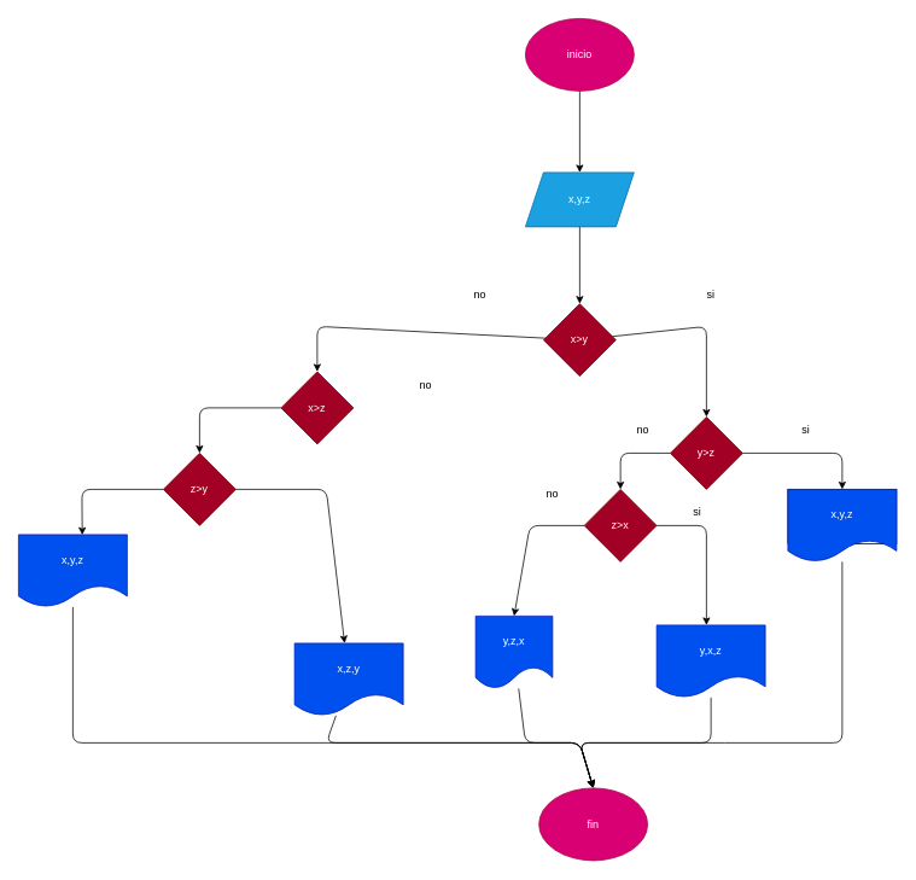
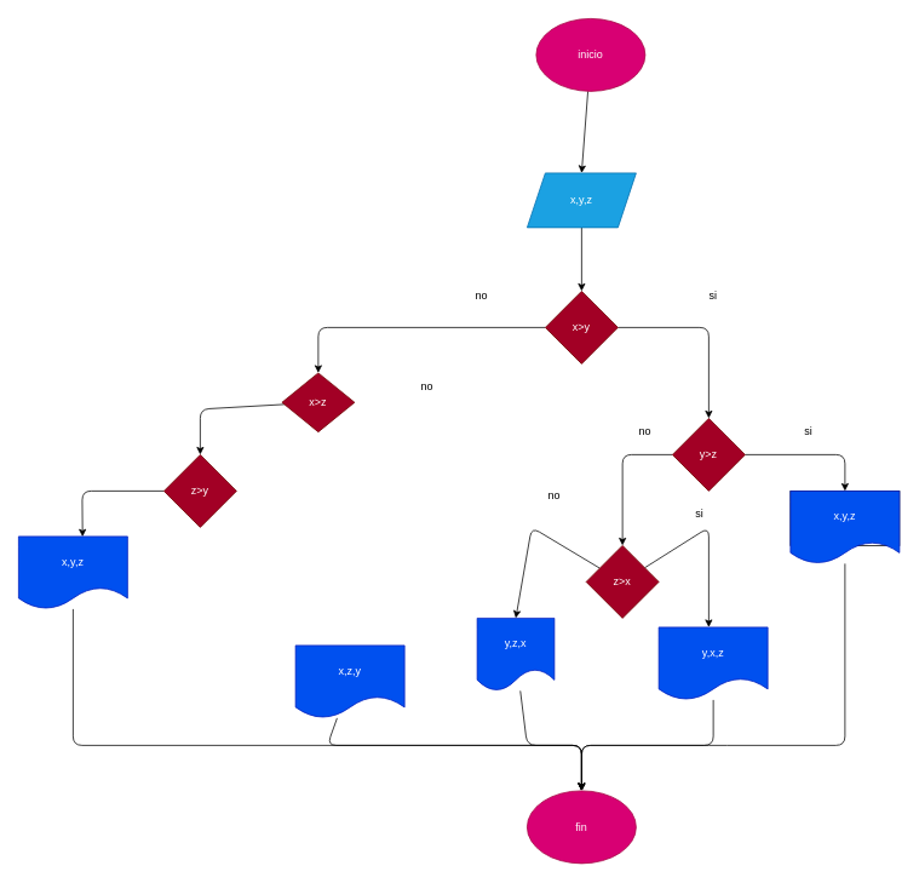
  <mxCell id="0" />
  <mxCell id="1" parent="0" />
  <mxCell id="2" value="" style="edgeStyle=none;html=1;" edge="1" parent="1" source="3"><mxGeometry relative="1" as="geometry"><mxPoint x="640" y="190" as="targetPoint" /></mxGeometry></mxCell>
- <mxCell id="3" value="inicio" style="ellipse;whiteSpace=wrap;html=1;fillColor=#d80073;fontColor=#ffffff;strokeColor=#A50040;" vertex="1" parent="1"><mxGeometry x="580" y="20" width="120" height="80" as="geometry" /></mxCell>
+ <mxCell id="3" value="inicio" style="ellipse;whiteSpace=wrap;html=1;fillColor=#d80073;fontColor=#ffffff;strokeColor=#A50040;" vertex="1" parent="1"><mxGeometry x="590" y="20" width="120" height="80" as="geometry" /></mxCell>
  <mxCell id="4" value="" style="edgeStyle=none;html=1;" edge="1" parent="1" source="5" target="8"><mxGeometry relative="1" as="geometry" /></mxCell>
  <mxCell id="5" value="x,y,z" style="shape=parallelogram;perimeter=parallelogramPerimeter;whiteSpace=wrap;html=1;fixedSize=1;fillColor=#1ba1e2;fontColor=#ffffff;strokeColor=#006EAF;" vertex="1" parent="1"><mxGeometry x="580" y="190" width="120" height="60" as="geometry" /></mxCell>
  <mxCell id="6" style="edgeStyle=none;html=1;" edge="1" parent="1" source="8"><mxGeometry relative="1" as="geometry"><mxPoint x="780" y="460" as="targetPoint" /><Array as="points"><mxPoint x="780" y="360" /></Array></mxGeometry></mxCell>
  <mxCell id="7" style="edgeStyle=none;html=1;entryX=0.5;entryY=0;entryDx=0;entryDy=0;" edge="1" parent="1" source="8" target="23"><mxGeometry relative="1" as="geometry"><Array as="points"><mxPoint x="350" y="360" /></Array></mxGeometry></mxCell>
- <mxCell id="8" value="x&amp;gt;y" style="rhombus;whiteSpace=wrap;html=1;fillColor=#a20025;fontColor=#ffffff;strokeColor=#6F0000;" vertex="1" parent="1"><mxGeometry x="600" y="335" width="80" height="80" as="geometry" /></mxCell>
+ <mxCell id="8" value="x&amp;gt;y" style="rhombus;whiteSpace=wrap;html=1;fillColor=#a20025;fontColor=#ffffff;strokeColor=#6F0000;" vertex="1" parent="1"><mxGeometry x="600" y="320" width="80" height="80" as="geometry" /></mxCell>
  <mxCell id="9" style="edgeStyle=none;html=1;" edge="1" parent="1" source="11" target="12"><mxGeometry relative="1" as="geometry"><Array as="points"><mxPoint x="930" y="500" /></Array></mxGeometry></mxCell>
  <mxCell id="10" style="edgeStyle=none;html=1;entryX=0.5;entryY=0;entryDx=0;entryDy=0;" edge="1" parent="1" source="11" target="15"><mxGeometry relative="1" as="geometry"><Array as="points"><mxPoint x="685" y="500" /></Array></mxGeometry></mxCell>
  <mxCell id="11" value="y&amp;gt;z" style="rhombus;whiteSpace=wrap;html=1;fillColor=#a20025;fontColor=#ffffff;strokeColor=#6F0000;" vertex="1" parent="1"><mxGeometry x="740" y="460" width="80" height="80" as="geometry" /></mxCell>
  <mxCell id="12" value="x,y,z" style="rounded=0;whiteSpace=wrap;html=1;" vertex="1" parent="1"><mxGeometry x="870" y="540" width="120" height="60" as="geometry" /></mxCell>
  <mxCell id="13" style="edgeStyle=none;html=1;" edge="1" parent="1" source="15"><mxGeometry relative="1" as="geometry"><mxPoint x="780" y="690" as="targetPoint" /><Array as="points"><mxPoint x="780" y="580" /></Array></mxGeometry></mxCell>
  <mxCell id="14" style="edgeStyle=none;html=1;entryX=0.5;entryY=0;entryDx=0;entryDy=0;" edge="1" parent="1" source="15" target="21"><mxGeometry relative="1" as="geometry"><Array as="points"><mxPoint x="585" y="580" /></Array></mxGeometry></mxCell>
- <mxCell id="15" value="z&amp;gt;x" style="rhombus;whiteSpace=wrap;html=1;fillColor=#a20025;fontColor=#ffffff;strokeColor=#6F0000;" vertex="1" parent="1"><mxGeometry x="645" y="540" width="80" height="80" as="geometry" /></mxCell>
+ <mxCell id="15" value="z&amp;gt;x" style="rhombus;whiteSpace=wrap;html=1;fillColor=#a20025;fontColor=#ffffff;strokeColor=#6F0000;" vertex="1" parent="1"><mxGeometry x="645" y="600" width="80" height="80" as="geometry" /></mxCell>
  <mxCell id="16" style="edgeStyle=none;html=1;entryX=0.5;entryY=0;entryDx=0;entryDy=0;" edge="1" parent="1" source="17" target="38"><mxGeometry relative="1" as="geometry"><Array as="points"><mxPoint x="930" y="820" /><mxPoint x="790" y="820" /><mxPoint x="640" y="820" /></Array></mxGeometry></mxCell>
  <mxCell id="17" value="x,y,z" style="shape=document;whiteSpace=wrap;html=1;boundedLbl=1;fillColor=#0050ef;fontColor=#ffffff;strokeColor=#001DBC;" vertex="1" parent="1"><mxGeometry x="870" y="540" width="120" height="80" as="geometry" /></mxCell>
  <mxCell id="18" style="edgeStyle=none;html=1;entryX=0.5;entryY=0;entryDx=0;entryDy=0;" edge="1" parent="1" source="19" target="38"><mxGeometry relative="1" as="geometry"><Array as="points"><mxPoint x="785" y="820" /><mxPoint x="640" y="820" /></Array></mxGeometry></mxCell>
  <mxCell id="19" value="y,x,z" style="shape=document;whiteSpace=wrap;html=1;boundedLbl=1;fillColor=#0050ef;fontColor=#ffffff;strokeColor=#001DBC;" vertex="1" parent="1"><mxGeometry x="725" y="690" width="120" height="80" as="geometry" /></mxCell>
  <mxCell id="20" style="edgeStyle=none;html=1;entryX=0.5;entryY=0;entryDx=0;entryDy=0;" edge="1" parent="1" source="21" target="38"><mxGeometry relative="1" as="geometry"><Array as="points"><mxPoint x="580" y="820" /><mxPoint x="640" y="820" /></Array></mxGeometry></mxCell>
  <mxCell id="21" value="y,z,x" style="shape=document;whiteSpace=wrap;html=1;boundedLbl=1;fillColor=#0050ef;fontColor=#ffffff;strokeColor=#001DBC;" vertex="1" parent="1"><mxGeometry x="525" y="680" width="85" height="80" as="geometry" /></mxCell>
  <mxCell id="22" style="edgeStyle=none;html=1;entryX=0.5;entryY=0;entryDx=0;entryDy=0;" edge="1" parent="1" source="23" target="32"><mxGeometry relative="1" as="geometry"><Array as="points"><mxPoint x="220" y="450" /></Array></mxGeometry></mxCell>
- <mxCell id="23" value="x&amp;gt;z" style="rhombus;whiteSpace=wrap;html=1;fillColor=#a20025;fontColor=#ffffff;strokeColor=#6F0000;" vertex="1" parent="1"><mxGeometry x="310" y="410" width="80" height="80" as="geometry" /></mxCell>
+ <mxCell id="23" value="x&amp;gt;z" style="rhombus;whiteSpace=wrap;html=1;fillColor=#a20025;fontColor=#ffffff;strokeColor=#6F0000;" vertex="1" parent="1"><mxGeometry x="310" y="410" width="80" height="65" as="geometry" /></mxCell>
  <mxCell id="24" value="si" style="text;html=1;strokeColor=none;fillColor=none;align=center;verticalAlign=middle;whiteSpace=wrap;rounded=0;" vertex="1" parent="1"><mxGeometry x="755" y="310" width="60" height="30" as="geometry" /></mxCell>
  <mxCell id="25" value="no" style="text;html=1;strokeColor=none;fillColor=none;align=center;verticalAlign=middle;whiteSpace=wrap;rounded=0;" vertex="1" parent="1"><mxGeometry x="500" y="310" width="60" height="30" as="geometry" /></mxCell>
  <mxCell id="26" value="si" style="text;html=1;strokeColor=none;fillColor=none;align=center;verticalAlign=middle;whiteSpace=wrap;rounded=0;" vertex="1" parent="1"><mxGeometry x="860" y="460" width="60" height="30" as="geometry" /></mxCell>
  <mxCell id="27" value="no" style="text;html=1;strokeColor=none;fillColor=none;align=center;verticalAlign=middle;whiteSpace=wrap;rounded=0;" vertex="1" parent="1"><mxGeometry x="680" y="460" width="60" height="30" as="geometry" /></mxCell>
  <mxCell id="28" value="si" style="text;html=1;strokeColor=none;fillColor=none;align=center;verticalAlign=middle;whiteSpace=wrap;rounded=0;" vertex="1" parent="1"><mxGeometry x="740" y="550" width="60" height="30" as="geometry" /></mxCell>
  <mxCell id="29" value="no" style="text;html=1;strokeColor=none;fillColor=none;align=center;verticalAlign=middle;whiteSpace=wrap;rounded=0;" vertex="1" parent="1"><mxGeometry x="580" y="530" width="60" height="30" as="geometry" /></mxCell>
- <mxCell id="30" style="edgeStyle=none;html=1;" edge="1" parent="1" source="32" target="34"><mxGeometry relative="1" as="geometry"><Array as="points"><mxPoint x="360" y="540" /></Array></mxGeometry></mxCell>
  <mxCell id="31" style="edgeStyle=none;html=1;entryX=0.587;entryY=0.005;entryDx=0;entryDy=0;entryPerimeter=0;" edge="1" parent="1" source="32" target="36"><mxGeometry relative="1" as="geometry"><Array as="points"><mxPoint x="90" y="540" /></Array></mxGeometry></mxCell>
  <mxCell id="32" value="z&amp;gt;y" style="rhombus;whiteSpace=wrap;html=1;fillColor=#a20025;fontColor=#ffffff;strokeColor=#6F0000;" vertex="1" parent="1"><mxGeometry x="180" y="500" width="80" height="80" as="geometry" /></mxCell>
  <mxCell id="33" style="edgeStyle=none;html=1;entryX=0.5;entryY=0;entryDx=0;entryDy=0;" edge="1" parent="1" source="34" target="38"><mxGeometry relative="1" as="geometry"><Array as="points"><mxPoint x="360" y="820" /><mxPoint x="640" y="820" /></Array></mxGeometry></mxCell>
  <mxCell id="34" value="x,z,y" style="shape=document;whiteSpace=wrap;html=1;boundedLbl=1;fillColor=#0050ef;fontColor=#ffffff;strokeColor=#001DBC;" vertex="1" parent="1"><mxGeometry x="325" y="710" width="120" height="80" as="geometry" /></mxCell>
  <mxCell id="35" style="edgeStyle=none;html=1;entryX=0.5;entryY=0;entryDx=0;entryDy=0;" edge="1" parent="1" source="36" target="38"><mxGeometry relative="1" as="geometry"><Array as="points"><mxPoint x="80" y="820" /><mxPoint x="640" y="820" /></Array></mxGeometry></mxCell>
  <mxCell id="36" value="x,y,z" style="shape=document;whiteSpace=wrap;html=1;boundedLbl=1;fillColor=#0050ef;fontColor=#ffffff;strokeColor=#001DBC;" vertex="1" parent="1"><mxGeometry x="20" y="590" width="120" height="80" as="geometry" /></mxCell>
  <mxCell id="37" value="no" style="text;html=1;strokeColor=none;fillColor=none;align=center;verticalAlign=middle;whiteSpace=wrap;rounded=0;" vertex="1" parent="1"><mxGeometry x="440" y="410" width="60" height="30" as="geometry" /></mxCell>
- <mxCell id="38" value="fin" style="ellipse;whiteSpace=wrap;html=1;fillColor=#d80073;fontColor=#ffffff;strokeColor=#A50040;" vertex="1" parent="1"><mxGeometry x="595" y="870" width="120" height="80" as="geometry" /></mxCell>
+ <mxCell id="38" value="fin" style="ellipse;whiteSpace=wrap;html=1;fillColor=#d80073;fontColor=#ffffff;strokeColor=#A50040;" vertex="1" parent="1"><mxGeometry x="580" y="870" width="120" height="80" as="geometry" /></mxCell>
